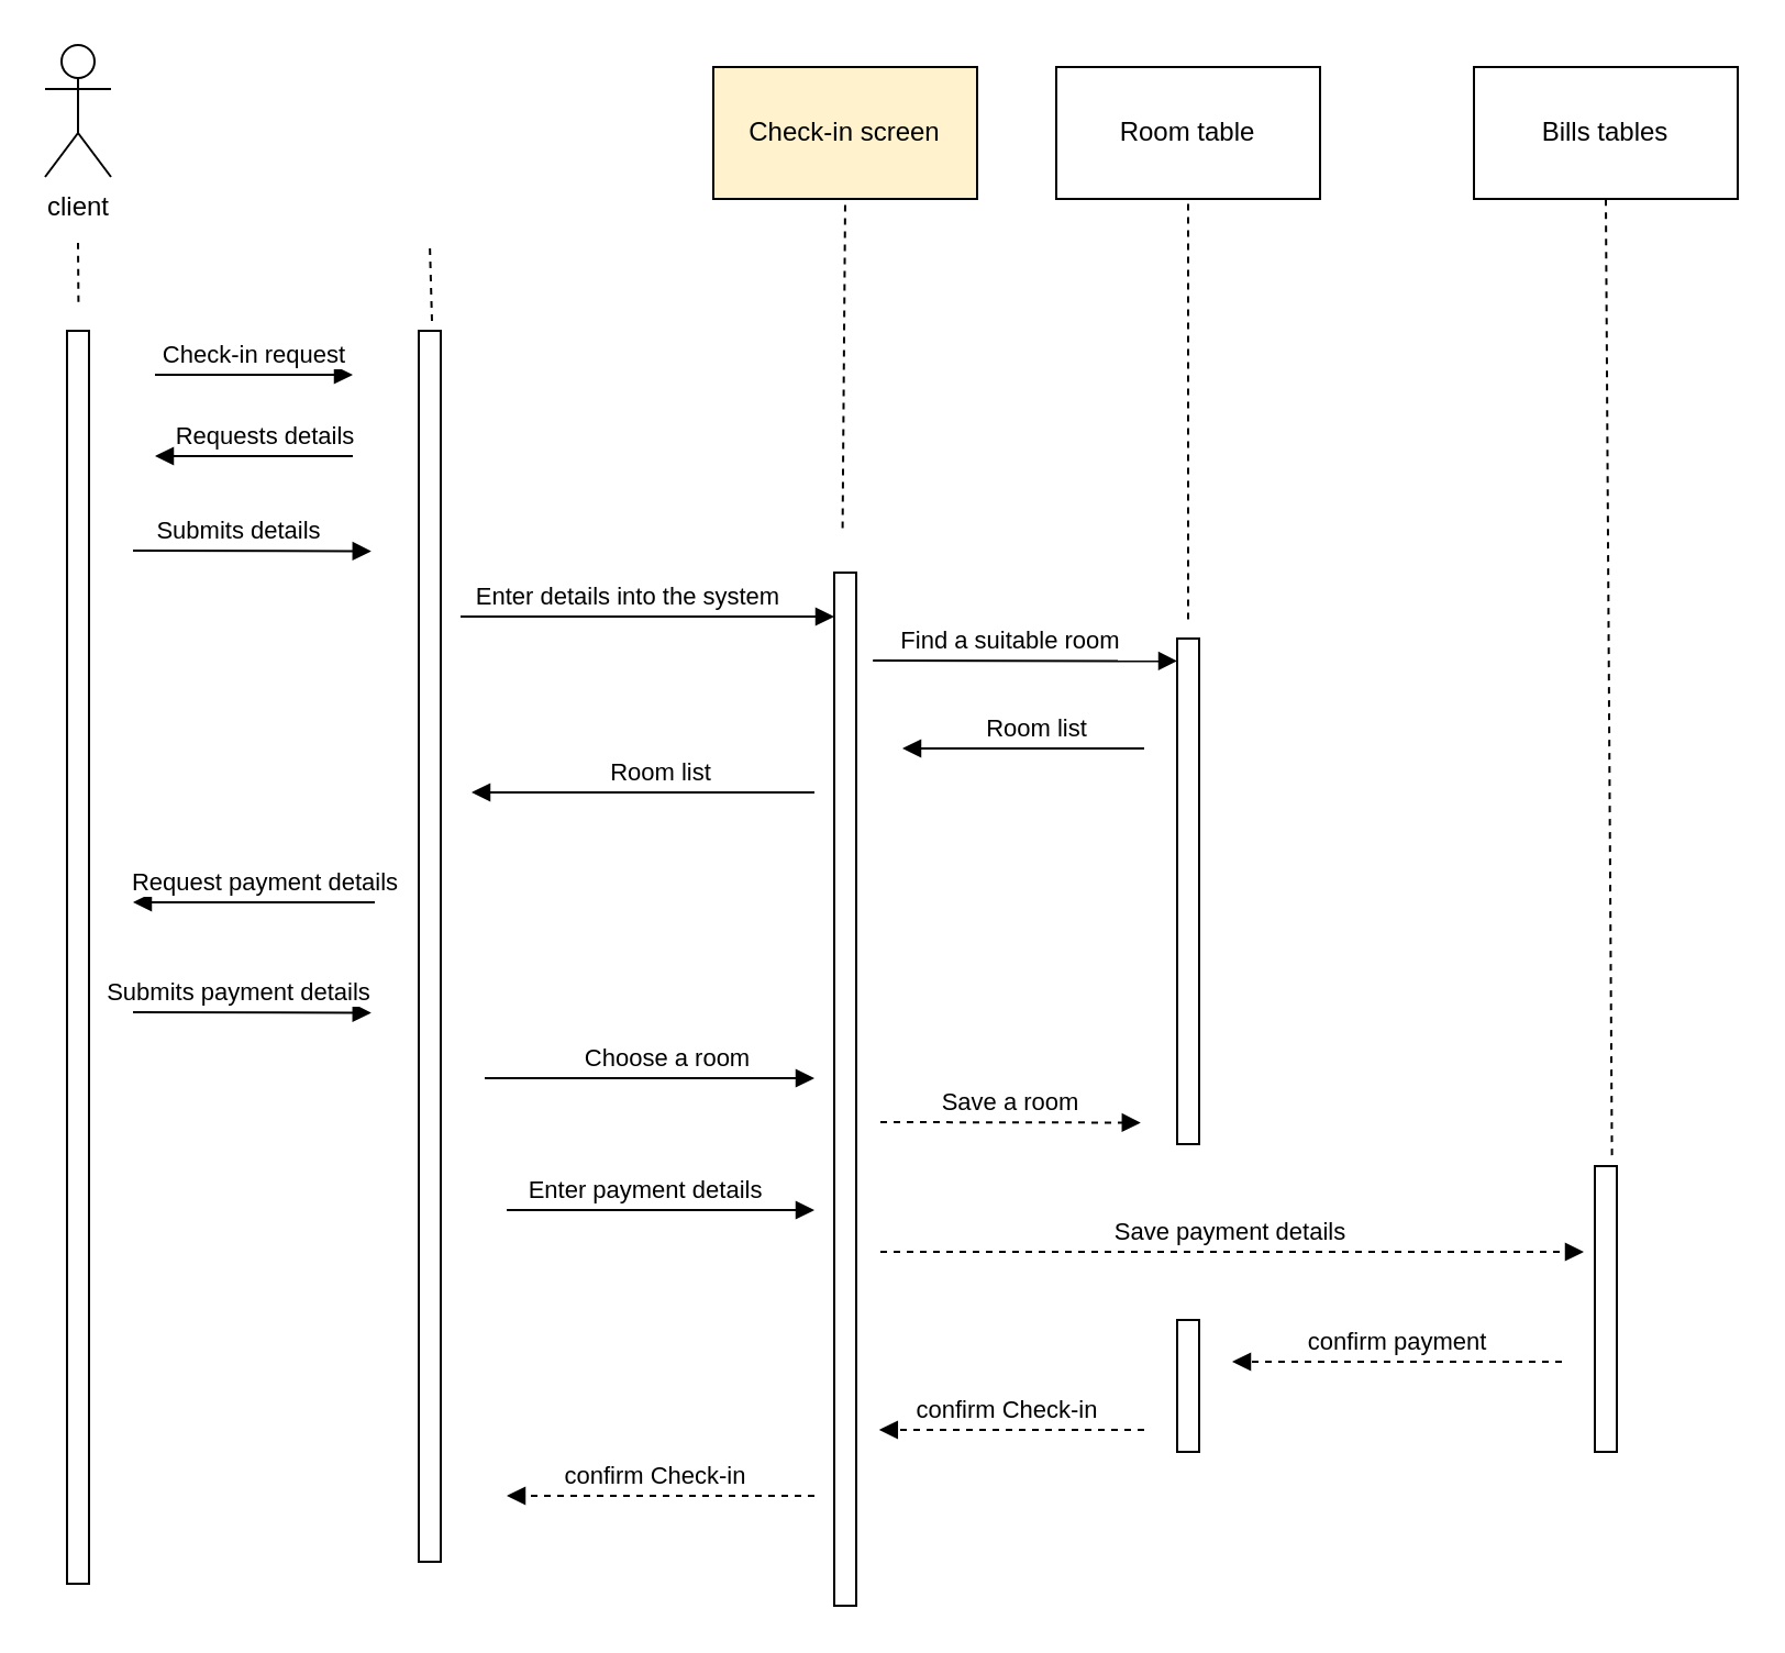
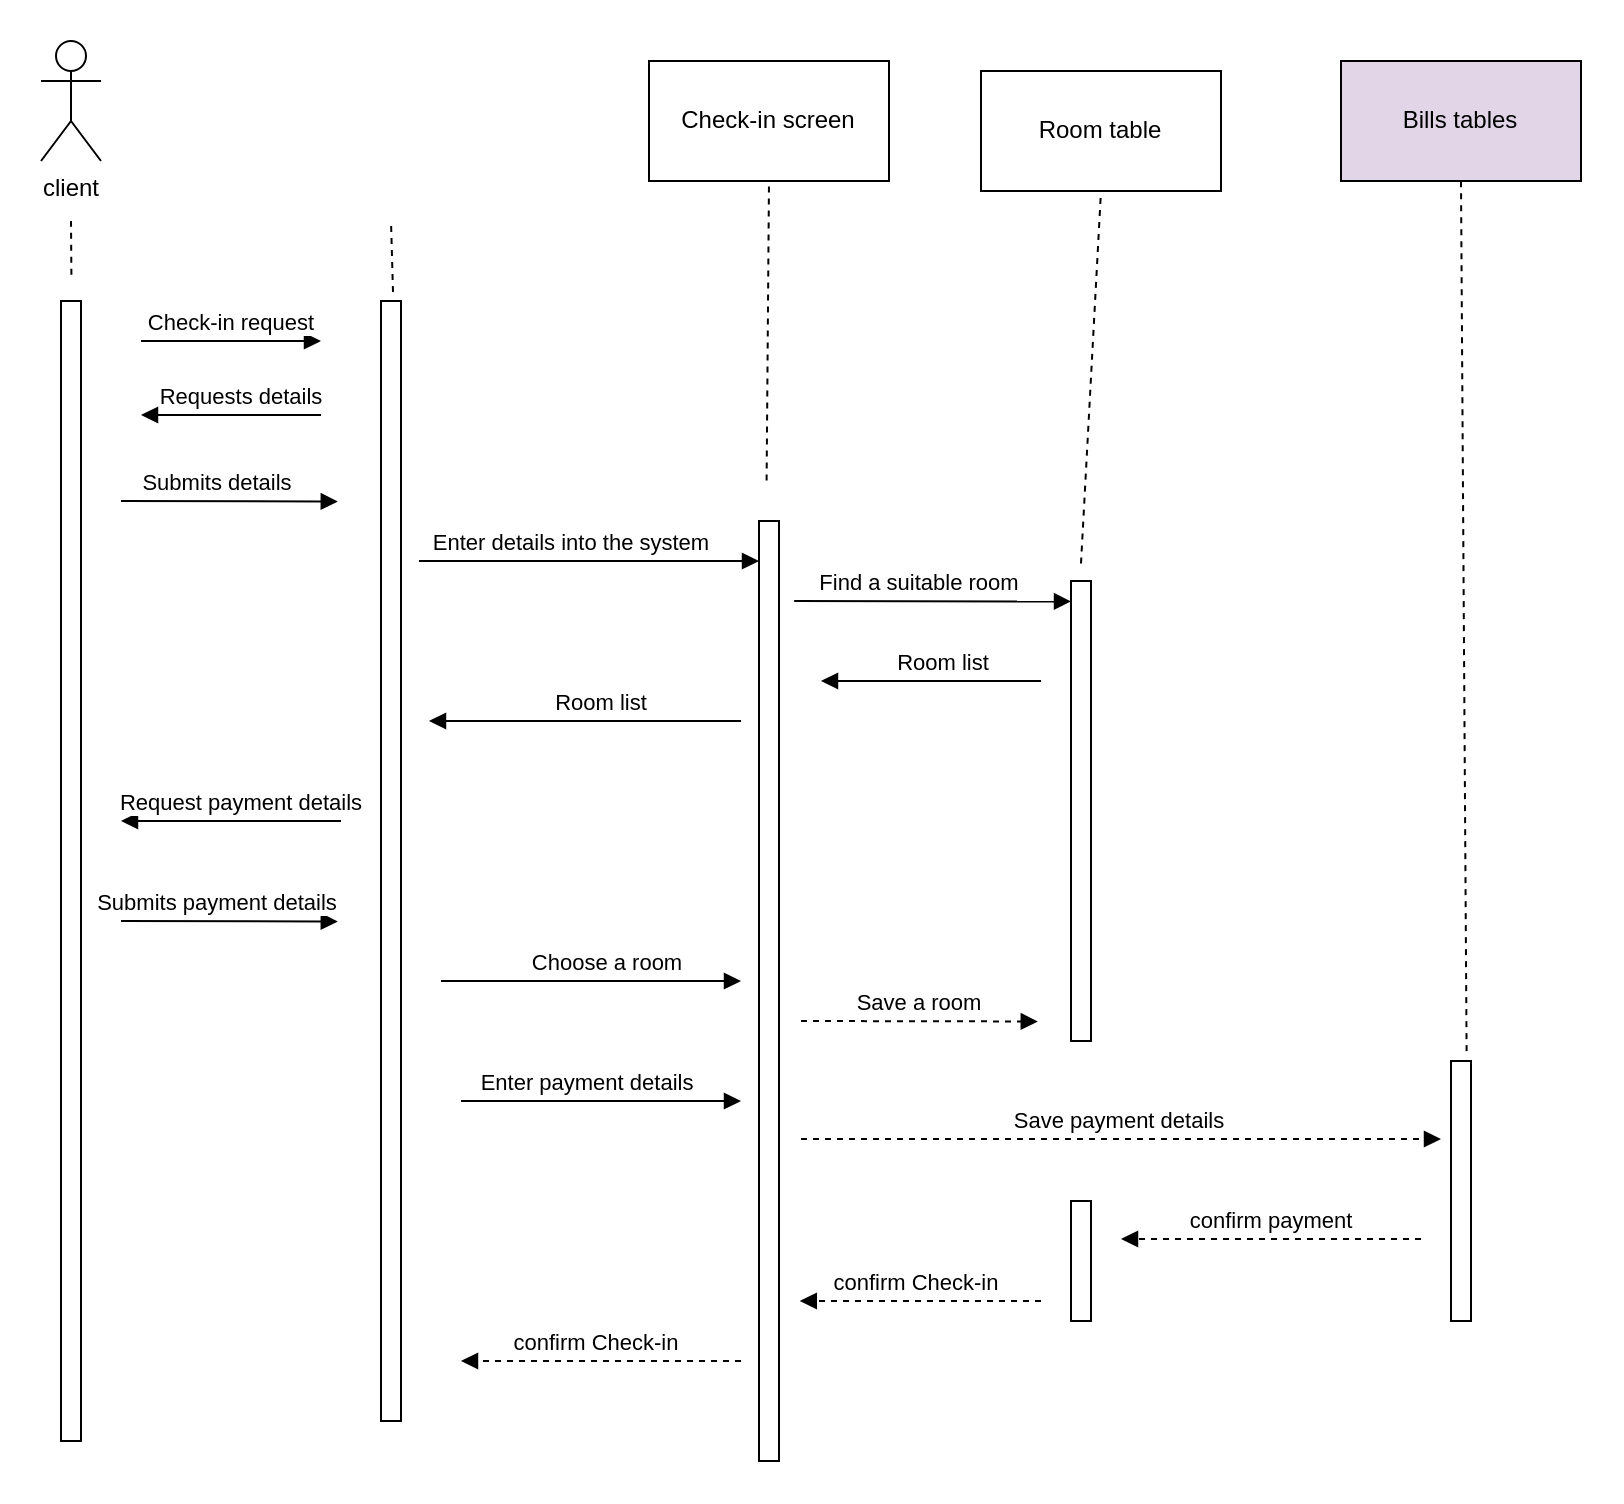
  <mxCell id="0" />
  <mxCell id="1" parent="0" />
  <mxCell id="2" value="client" style="shape=umlActor;verticalLabelPosition=bottom;verticalAlign=top;html=1;outlineConnect=0;" vertex="1" parent="1"><mxGeometry x="20" y="20" width="30" height="60" as="geometry" /></mxCell>
- <mxCell id="3" value="Check-in screen" style="rounded=0;whiteSpace=wrap;html=1;fillColor=#fff2cc;" vertex="1" parent="1"><mxGeometry x="324" y="30" width="120" height="60" as="geometry" /></mxCell>
- <mxCell id="4" value="Room table" style="rounded=0;whiteSpace=wrap;html=1;" vertex="1" parent="1"><mxGeometry x="480" y="30" width="120" height="60" as="geometry" /></mxCell>
- <mxCell id="5" value="Bills tables" style="rounded=0;whiteSpace=wrap;html=1;" vertex="1" parent="1"><mxGeometry x="670" y="30" width="120" height="60" as="geometry" /></mxCell>
+ <mxCell id="3" value="Check-in screen" style="rounded=0;whiteSpace=wrap;html=1;" vertex="1" parent="1"><mxGeometry x="324" y="30" width="120" height="60" as="geometry" /></mxCell>
+ <mxCell id="4" value="Room table" style="rounded=0;whiteSpace=wrap;html=1;" vertex="1" parent="1"><mxGeometry x="490" y="35" width="120" height="60" as="geometry" /></mxCell>
+ <mxCell id="5" value="Bills tables" style="rounded=0;whiteSpace=wrap;html=1;fillColor=#e1d5e7;" vertex="1" parent="1"><mxGeometry x="670" y="30" width="120" height="60" as="geometry" /></mxCell>
  <mxCell id="6" value="" style="endArrow=none;dashed=1;html=1;rounded=0;entryX=0.5;entryY=1;entryDx=0;entryDy=0;exitX=0.78;exitY=-0.038;exitDx=0;exitDy=0;exitPerimeter=0;" edge="1" parent="1" source="23" target="5"><mxGeometry width="50" height="50" relative="1" as="geometry"><mxPoint x="730" y="160" as="sourcePoint" /><mxPoint x="480" y="210" as="targetPoint" /></mxGeometry></mxCell>
  <mxCell id="7" value="" style="endArrow=none;dashed=1;html=1;rounded=0;entryX=0.5;entryY=1;entryDx=0;entryDy=0;exitX=0.5;exitY=-0.038;exitDx=0;exitDy=0;exitPerimeter=0;" edge="1" parent="1" source="22" target="4"><mxGeometry width="50" height="50" relative="1" as="geometry"><mxPoint x="540" y="150" as="sourcePoint" /><mxPoint x="480" y="210" as="targetPoint" /></mxGeometry></mxCell>
  <mxCell id="8" value="" style="endArrow=none;dashed=1;html=1;rounded=0;entryX=0.5;entryY=1;entryDx=0;entryDy=0;exitX=0.38;exitY=-0.043;exitDx=0;exitDy=0;exitPerimeter=0;" edge="1" parent="1" source="21" target="3"><mxGeometry width="50" height="50" relative="1" as="geometry"><mxPoint x="384" y="160" as="sourcePoint" /><mxPoint x="514" y="210" as="targetPoint" /></mxGeometry></mxCell>
  <mxCell id="9" value="" style="endArrow=none;dashed=1;html=1;rounded=0;exitX=0.6;exitY=-0.008;exitDx=0;exitDy=0;exitPerimeter=0;" edge="1" parent="1" source="12"><mxGeometry width="50" height="50" relative="1" as="geometry"><mxPoint x="195" y="150" as="sourcePoint" /><mxPoint x="195" y="110" as="targetPoint" /></mxGeometry></mxCell>
  <mxCell id="10" value="" style="endArrow=none;dashed=1;html=1;rounded=0;exitX=0.52;exitY=-0.023;exitDx=0;exitDy=0;exitPerimeter=0;" edge="1" parent="1" source="11"><mxGeometry width="50" height="50" relative="1" as="geometry"><mxPoint x="35" y="160" as="sourcePoint" /><mxPoint x="35" y="110" as="targetPoint" /></mxGeometry></mxCell>
  <mxCell id="11" value="" style="html=1;points=[];perimeter=orthogonalPerimeter;" vertex="1" parent="1"><mxGeometry x="30" y="150" width="10" height="570" as="geometry" /></mxCell>
  <mxCell id="12" value="" style="html=1;points=[];perimeter=orthogonalPerimeter;" vertex="1" parent="1"><mxGeometry x="190" y="150" width="10" height="560" as="geometry" /></mxCell>
  <mxCell id="13" value="Check-in request" style="html=1;verticalAlign=bottom;endArrow=block;rounded=0;" edge="1" parent="1"><mxGeometry width="80" relative="1" as="geometry"><mxPoint x="70" y="170" as="sourcePoint" /><mxPoint x="160" y="170" as="targetPoint" /></mxGeometry></mxCell>
  <mxCell id="14" value="Choose a room" style="html=1;verticalAlign=bottom;endArrow=block;rounded=0;" edge="1" parent="1"><mxGeometry x="0.107" width="80" relative="1" as="geometry"><mxPoint x="220" y="490" as="sourcePoint" /><mxPoint x="370" y="490" as="targetPoint" /><mxPoint as="offset" /></mxGeometry></mxCell>
  <mxCell id="15" value="Enter payment details" style="html=1;verticalAlign=bottom;endArrow=block;rounded=0;exitX=1.16;exitY=0.247;exitDx=0;exitDy=0;exitPerimeter=0;" edge="1" parent="1"><mxGeometry x="-0.107" width="80" relative="1" as="geometry"><mxPoint x="230" y="550" as="sourcePoint" /><mxPoint x="370" y="550" as="targetPoint" /><mxPoint as="offset" /></mxGeometry></mxCell>
  <mxCell id="16" value="Room list" style="html=1;verticalAlign=bottom;endArrow=block;rounded=0;exitX=1.16;exitY=0.247;exitDx=0;exitDy=0;exitPerimeter=0;" edge="1" parent="1"><mxGeometry x="-0.107" width="80" relative="1" as="geometry"><mxPoint x="520" y="340" as="sourcePoint" /><mxPoint x="410" y="340" as="targetPoint" /><mxPoint as="offset" /></mxGeometry></mxCell>
  <mxCell id="17" value="Find a suitable room" style="html=1;verticalAlign=bottom;endArrow=block;rounded=0;" edge="1" parent="1"><mxGeometry x="-0.107" width="80" relative="1" as="geometry"><mxPoint x="396.6" y="300" as="sourcePoint" /><mxPoint x="535" y="300.24" as="targetPoint" /><mxPoint as="offset" /></mxGeometry></mxCell>
  <mxCell id="18" value="Enter details into the system" style="html=1;verticalAlign=bottom;endArrow=block;rounded=0;" edge="1" parent="1"><mxGeometry x="-0.107" width="80" relative="1" as="geometry"><mxPoint x="209" y="280" as="sourcePoint" /><mxPoint x="379" y="280" as="targetPoint" /><mxPoint as="offset" /></mxGeometry></mxCell>
  <mxCell id="19" value="Submits details" style="html=1;verticalAlign=bottom;endArrow=block;rounded=0;exitX=1.16;exitY=0.247;exitDx=0;exitDy=0;exitPerimeter=0;" edge="1" parent="1"><mxGeometry x="-0.107" width="80" relative="1" as="geometry"><mxPoint x="60" y="250" as="sourcePoint" /><mxPoint x="168.4" y="250.24" as="targetPoint" /><mxPoint as="offset" /></mxGeometry></mxCell>
  <mxCell id="20" value="Requests details" style="html=1;verticalAlign=bottom;endArrow=block;rounded=0;" edge="1" parent="1"><mxGeometry x="-0.107" width="80" relative="1" as="geometry"><mxPoint x="160" y="207" as="sourcePoint" /><mxPoint x="70" y="207" as="targetPoint" /><mxPoint as="offset" /></mxGeometry></mxCell>
  <mxCell id="21" value="" style="html=1;points=[];perimeter=orthogonalPerimeter;" vertex="1" parent="1"><mxGeometry x="379" y="260" width="10" height="470" as="geometry" /></mxCell>
  <mxCell id="22" value="" style="html=1;points=[];perimeter=orthogonalPerimeter;" vertex="1" parent="1"><mxGeometry x="535" y="290" width="10" height="230" as="geometry" /></mxCell>
  <mxCell id="23" value="" style="html=1;points=[];perimeter=orthogonalPerimeter;" vertex="1" parent="1"><mxGeometry x="725" y="530" width="10" height="130" as="geometry" /></mxCell>
  <mxCell id="24" value="Request payment details" style="html=1;verticalAlign=bottom;endArrow=block;rounded=0;" edge="1" parent="1"><mxGeometry x="-0.091" width="80" relative="1" as="geometry"><mxPoint x="170" y="410" as="sourcePoint" /><mxPoint x="60" y="410" as="targetPoint" /><mxPoint as="offset" /></mxGeometry></mxCell>
  <mxCell id="25" value="Save a room" style="html=1;verticalAlign=bottom;endArrow=block;rounded=0;dashed=1;" edge="1" parent="1"><mxGeometry x="-0.004" width="80" relative="1" as="geometry"><mxPoint x="400" y="510" as="sourcePoint" /><mxPoint x="518.4" y="510.24" as="targetPoint" /><mxPoint as="offset" /></mxGeometry></mxCell>
  <mxCell id="26" value="Room list" style="html=1;verticalAlign=bottom;endArrow=block;rounded=0;" edge="1" parent="1"><mxGeometry x="-0.107" width="80" relative="1" as="geometry"><mxPoint x="370" y="360" as="sourcePoint" /><mxPoint x="214" y="360" as="targetPoint" /><mxPoint as="offset" /></mxGeometry></mxCell>
  <mxCell id="27" value="Submits payment details" style="html=1;verticalAlign=bottom;endArrow=block;rounded=0;exitX=1.16;exitY=0.247;exitDx=0;exitDy=0;exitPerimeter=0;" edge="1" parent="1"><mxGeometry x="-0.107" width="80" relative="1" as="geometry"><mxPoint x="60" y="460" as="sourcePoint" /><mxPoint x="168.4" y="460.24" as="targetPoint" /><mxPoint as="offset" /></mxGeometry></mxCell>
  <mxCell id="28" value="Save payment details" style="html=1;verticalAlign=bottom;endArrow=block;rounded=0;dashed=1;" edge="1" parent="1"><mxGeometry x="-0.004" width="80" relative="1" as="geometry"><mxPoint x="400" y="569" as="sourcePoint" /><mxPoint x="720" y="569" as="targetPoint" /><mxPoint as="offset" /></mxGeometry></mxCell>
  <mxCell id="29" value="" style="html=1;points=[];perimeter=orthogonalPerimeter;" vertex="1" parent="1"><mxGeometry x="535" y="600" width="10" height="60" as="geometry" /></mxCell>
  <mxCell id="30" value="confirm Check-in&amp;nbsp;" style="html=1;verticalAlign=bottom;endArrow=block;rounded=0;dashed=1;" edge="1" parent="1"><mxGeometry x="0.013" width="80" relative="1" as="geometry"><mxPoint x="520" y="650" as="sourcePoint" /><mxPoint x="399.4" y="650" as="targetPoint" /><mxPoint as="offset" /></mxGeometry></mxCell>
  <mxCell id="31" value="confirm payment" style="html=1;verticalAlign=bottom;endArrow=block;rounded=0;dashed=1;" edge="1" parent="1"><mxGeometry x="-0.005" width="80" relative="1" as="geometry"><mxPoint x="710" y="619" as="sourcePoint" /><mxPoint x="560" y="619" as="targetPoint" /><mxPoint as="offset" /></mxGeometry></mxCell>
  <mxCell id="32" value="confirm Check-in&amp;nbsp;" style="html=1;verticalAlign=bottom;endArrow=block;rounded=0;dashed=1;" edge="1" parent="1"><mxGeometry x="0.013" width="80" relative="1" as="geometry"><mxPoint x="370" y="680" as="sourcePoint" /><mxPoint x="230" y="680" as="targetPoint" /><mxPoint as="offset" /></mxGeometry></mxCell>
